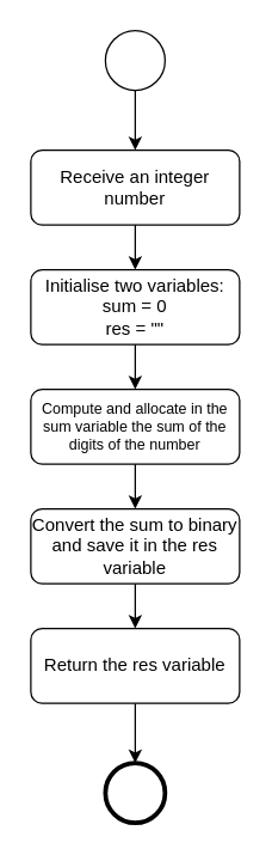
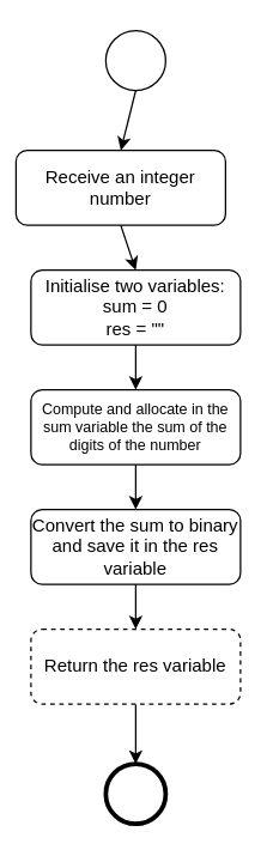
  <mxCell id="0" />
  <mxCell id="1" parent="0" />
  <mxCell id="2" value="" style="ellipse;whiteSpace=wrap;html=1;aspect=fixed;" vertex="1" parent="1"><mxGeometry x="70" y="20" width="40" height="40" as="geometry" /></mxCell>
- <mxCell id="3" value="Receive an integer number" style="rounded=1;whiteSpace=wrap;html=1;" vertex="1" parent="1"><mxGeometry x="20" y="100" width="140" height="50" as="geometry" /></mxCell>
+ <mxCell id="3" value="Receive an integer number" style="rounded=1;whiteSpace=wrap;html=1;" vertex="1" parent="1"><mxGeometry x="10" y="100" width="140" height="50" as="geometry" /></mxCell>
  <mxCell id="4" value="Initialise two variables:&lt;div&gt;sum = 0&lt;/div&gt;&lt;div&gt;res = &quot;&quot;&lt;/div&gt;" style="rounded=1;whiteSpace=wrap;html=1;" vertex="1" parent="1"><mxGeometry x="20" y="180" width="140" height="50" as="geometry" /></mxCell>
  <mxCell id="5" value="Compute and allocate in the sum variable the sum of the digits of the number" style="rounded=1;whiteSpace=wrap;html=1;fontSize=10;" vertex="1" parent="1"><mxGeometry x="20" y="260" width="140" height="50" as="geometry" /></mxCell>
  <mxCell id="6" value="" style="ellipse;whiteSpace=wrap;html=1;aspect=fixed;strokeWidth=3;" vertex="1" parent="1"><mxGeometry x="70" y="510" width="40" height="40" as="geometry" /></mxCell>
  <mxCell id="7" value="" style="endArrow=classic;html=1;rounded=0;exitX=0.5;exitY=1;exitDx=0;exitDy=0;entryX=0.5;entryY=0;entryDx=0;entryDy=0;" edge="1" parent="1" source="2" target="3"><mxGeometry width="50" height="50" relative="1" as="geometry"><mxPoint x="180" y="270" as="sourcePoint" /><mxPoint x="230" y="220" as="targetPoint" /></mxGeometry></mxCell>
  <mxCell id="8" value="" style="endArrow=classic;html=1;rounded=0;exitX=0.5;exitY=1;exitDx=0;exitDy=0;entryX=0.5;entryY=0;entryDx=0;entryDy=0;" edge="1" parent="1" source="3" target="4"><mxGeometry width="50" height="50" relative="1" as="geometry"><mxPoint x="100" y="70" as="sourcePoint" /><mxPoint x="100" y="110" as="targetPoint" /></mxGeometry></mxCell>
  <mxCell id="9" value="" style="endArrow=classic;html=1;rounded=0;exitX=0.5;exitY=1;exitDx=0;exitDy=0;entryX=0.5;entryY=0;entryDx=0;entryDy=0;" edge="1" parent="1" source="4" target="5"><mxGeometry width="50" height="50" relative="1" as="geometry"><mxPoint x="100" y="160" as="sourcePoint" /><mxPoint x="100" y="190" as="targetPoint" /></mxGeometry></mxCell>
  <mxCell id="10" value="" style="endArrow=classic;html=1;rounded=0;exitX=0.5;exitY=1;exitDx=0;exitDy=0;entryX=0.5;entryY=0;entryDx=0;entryDy=0;" edge="1" parent="1" source="13" target="6"><mxGeometry width="50" height="50" relative="1" as="geometry"><mxPoint x="100" y="540" as="sourcePoint" /><mxPoint x="110" y="500" as="targetPoint" /></mxGeometry></mxCell>
  <mxCell id="11" value="Convert the sum to binary and save it in the res variable" style="rounded=1;whiteSpace=wrap;html=1;" vertex="1" parent="1"><mxGeometry x="20" y="340" width="140" height="50" as="geometry" /></mxCell>
  <mxCell id="12" value="" style="endArrow=classic;html=1;rounded=0;exitX=0.5;exitY=1;exitDx=0;exitDy=0;entryX=0.5;entryY=0;entryDx=0;entryDy=0;" edge="1" parent="1" target="11" source="5"><mxGeometry width="50" height="50" relative="1" as="geometry"><mxPoint x="90" y="325" as="sourcePoint" /><mxPoint x="100" y="285" as="targetPoint" /></mxGeometry></mxCell>
- <mxCell id="13" value="Return the res variable" style="rounded=1;whiteSpace=wrap;html=1;" vertex="1" parent="1"><mxGeometry x="20" y="420" width="140" height="50" as="geometry" /></mxCell>
+ <mxCell id="13" value="Return the res variable" style="rounded=1;whiteSpace=wrap;html=1;dashed=1;" vertex="1" parent="1"><mxGeometry x="20" y="420" width="140" height="50" as="geometry" /></mxCell>
  <mxCell id="14" value="" style="endArrow=classic;html=1;rounded=0;exitX=0.5;exitY=1;exitDx=0;exitDy=0;entryX=0.5;entryY=0;entryDx=0;entryDy=0;" edge="1" parent="1" source="11" target="13"><mxGeometry width="50" height="50" relative="1" as="geometry"><mxPoint x="100" y="320" as="sourcePoint" /><mxPoint x="100" y="350" as="targetPoint" /></mxGeometry></mxCell>
